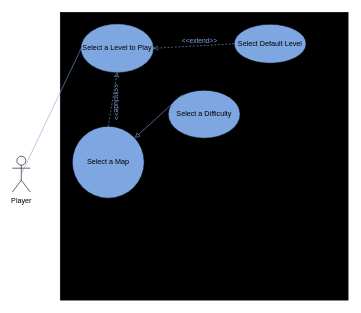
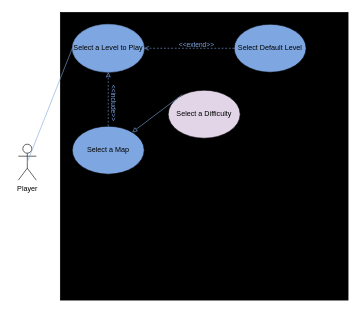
  <mxCell id="0" />
  <mxCell id="1" parent="0" />
  <mxCell id="2" value="" style="whiteSpace=wrap;html=1;aspect=fixed;fillStyle=solid;fillColor=#000000;fontColor=#FFFFFF;" vertex="1" parent="1"><mxGeometry x="100" y="20" width="480" height="480" as="geometry" /></mxCell>
  <mxCell id="3" style="edgeStyle=orthogonalEdgeStyle;rounded=0;orthogonalLoop=1;jettySize=auto;html=1;exitX=0.5;exitY=0.5;exitDx=0;exitDy=0;exitPerimeter=0;entryX=0.5;entryY=0.5;entryDx=0;entryDy=0;entryPerimeter=0;" edge="1" parent="1" source="4" target="4"><mxGeometry relative="1" as="geometry"><mxPoint x="70" y="200" as="targetPoint" /><Array as="points" /></mxGeometry></mxCell>
- <mxCell id="4" value="Player" style="shape=umlActor;verticalLabelPosition=bottom;verticalAlign=top;html=1;outlineConnect=0;" vertex="1" parent="1"><mxGeometry x="20" y="260" width="30" height="60" as="geometry" /></mxCell>
+ <mxCell id="4" value="Player" style="shape=umlActor;verticalLabelPosition=bottom;verticalAlign=top;html=1;outlineConnect=0;" vertex="1" parent="1"><mxGeometry x="30" y="240" width="30" height="60" as="geometry" /></mxCell>
  <mxCell id="5" value="" style="endArrow=none;html=1;rounded=0;exitX=0.5;exitY=0.5;exitDx=0;exitDy=0;exitPerimeter=0;entryX=0;entryY=0.5;entryDx=0;entryDy=0;strokeColor=#7EA6E0;" edge="1" parent="1" source="4" target="6"><mxGeometry width="50" height="50" relative="1" as="geometry"><mxPoint x="60" y="230" as="sourcePoint" /><mxPoint x="380" y="270" as="targetPoint" /></mxGeometry></mxCell>
- <mxCell id="6" value="Select a Level to Play" style="ellipse;whiteSpace=wrap;html=1;fillColor=#7EA6E0;gradientColor=none;strokeColor=#6c8ebf;" vertex="1" parent="1"><mxGeometry x="135" y="40" width="120" height="80" as="geometry" /></mxCell>
- <mxCell id="7" value="Select a Map" style="ellipse;whiteSpace=wrap;html=1;fillColor=#7EA6E0;" vertex="1" parent="1"><mxGeometry x="120" y="210" width="120" height="120" as="geometry" /></mxCell>
- <mxCell id="8" value="Select a Difficulty" style="ellipse;whiteSpace=wrap;html=1;fillColor=#7EA6E0;" vertex="1" parent="1"><mxGeometry x="280" y="150" width="120" height="80" as="geometry" /></mxCell>
- <mxCell id="9" value="Select Default Level" style="ellipse;whiteSpace=wrap;html=1;fillColor=#7EA6E0;" vertex="1" parent="1"><mxGeometry x="390" y="40" width="120" height="65" as="geometry" /></mxCell>
+ <mxCell id="6" value="Select a Level to Play" style="ellipse;whiteSpace=wrap;html=1;fillColor=#7EA6E0;gradientColor=none;strokeColor=#6c8ebf;" vertex="1" parent="1"><mxGeometry x="120" y="40" width="120" height="80" as="geometry" /></mxCell>
+ <mxCell id="7" value="Select a Map" style="ellipse;whiteSpace=wrap;html=1;fillColor=#7EA6E0;" vertex="1" parent="1"><mxGeometry x="120" y="210" width="120" height="80" as="geometry" /></mxCell>
+ <mxCell id="8" value="Select a Difficulty" style="ellipse;whiteSpace=wrap;html=1;fillColor=#e1d5e7;" vertex="1" parent="1"><mxGeometry x="280" y="150" width="120" height="80" as="geometry" /></mxCell>
+ <mxCell id="9" value="Select Default Level" style="ellipse;whiteSpace=wrap;html=1;fillColor=#7EA6E0;" vertex="1" parent="1"><mxGeometry x="390" y="40" width="120" height="80" as="geometry" /></mxCell>
  <mxCell id="10" value="" style="endArrow=classic;html=1;rounded=0;exitX=0.5;exitY=0;exitDx=0;exitDy=0;entryX=0.5;entryY=1;entryDx=0;entryDy=0;strokeColor=#7EA6E0;endFill=0;dashed=1;" edge="1" parent="1" source="7" target="6"><mxGeometry width="50" height="50" relative="1" as="geometry"><mxPoint x="170" y="180" as="sourcePoint" /><mxPoint x="220" y="130" as="targetPoint" /></mxGeometry></mxCell>
  <mxCell id="11" value="&amp;lt;&amp;lt;include&amp;gt;&amp;gt;" style="edgeLabel;html=1;align=center;verticalAlign=middle;resizable=0;points=[];labelBackgroundColor=none;fontColor=#7EA6E0;rotation=90;" vertex="1" connectable="0" parent="10"><mxGeometry x="-0.372" y="1" relative="1" as="geometry"><mxPoint x="11" y="-12" as="offset" /></mxGeometry></mxCell>
  <mxCell id="12" value="" style="endArrow=block;html=1;rounded=0;exitX=0.198;exitY=0.088;exitDx=0;exitDy=0;exitPerimeter=0;endFill=0;strokeColor=#7EA6E0;" edge="1" parent="1" source="8" target="7"><mxGeometry width="50" height="50" relative="1" as="geometry"><mxPoint x="330" y="200" as="sourcePoint" /><mxPoint x="380" y="150" as="targetPoint" /></mxGeometry></mxCell>
  <mxCell id="13" value="" style="endArrow=open;html=1;rounded=0;exitX=0;exitY=0.5;exitDx=0;exitDy=0;entryX=1;entryY=0.5;entryDx=0;entryDy=0;endFill=0;dashed=1;strokeColor=#7EA6E0;" edge="1" parent="1" source="9" target="6"><mxGeometry width="50" height="50" relative="1" as="geometry"><mxPoint x="330" y="200" as="sourcePoint" /><mxPoint x="380" y="150" as="targetPoint" /></mxGeometry></mxCell>
  <mxCell id="14" value="&amp;lt;&amp;lt;extend&amp;gt;&amp;gt;" style="edgeLabel;html=1;align=center;verticalAlign=middle;resizable=0;points=[];rotation=0;labelBackgroundColor=none;fontColor=#7EA6E0;" vertex="1" connectable="0" parent="13"><mxGeometry x="-0.334" y="-1" relative="1" as="geometry"><mxPoint x="-14" y="-6" as="offset" /></mxGeometry></mxCell>
